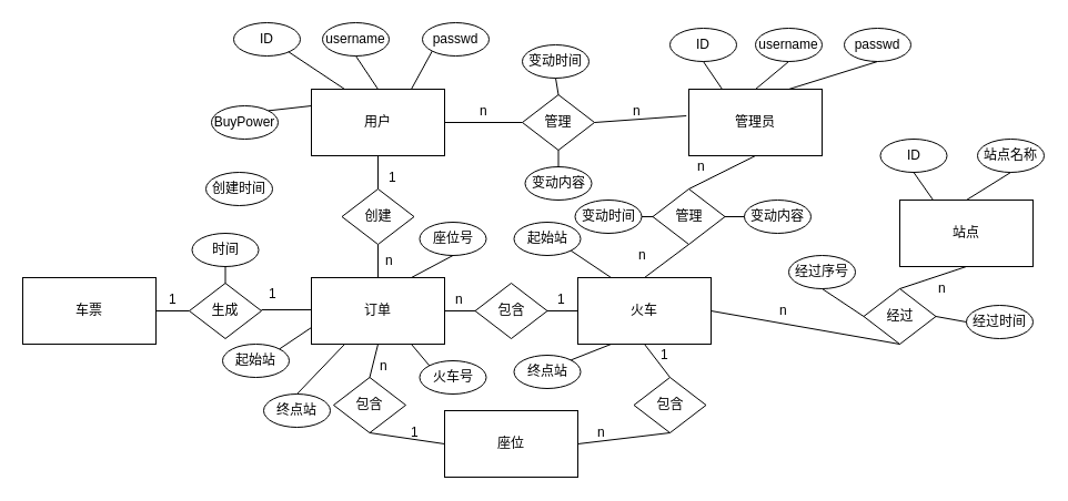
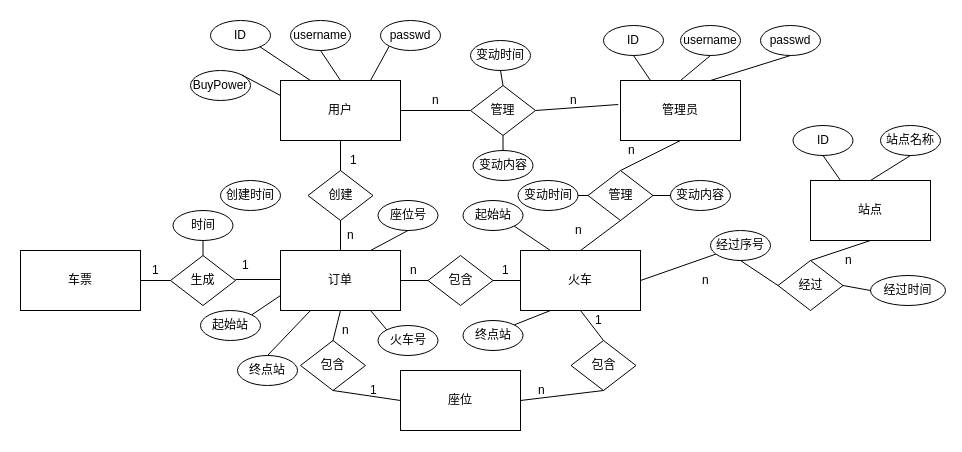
  <mxCell id="0" />
  <mxCell id="1" parent="0" />
  <mxCell id="2" value="用户" style="rounded=0;whiteSpace=wrap;html=1;" parent="1" vertex="1"><mxGeometry x="280" y="80" width="120" height="60" as="geometry" /></mxCell>
  <mxCell id="3" value="管理员" style="rounded=0;whiteSpace=wrap;html=1;" parent="1" vertex="1"><mxGeometry x="620" y="80" width="120" height="60" as="geometry" /></mxCell>
  <mxCell id="4" value="火车" style="rounded=0;whiteSpace=wrap;html=1;" parent="1" vertex="1"><mxGeometry x="520" y="250" width="120" height="60" as="geometry" /></mxCell>
  <mxCell id="5" value="订单" style="rounded=0;whiteSpace=wrap;html=1;" parent="1" vertex="1"><mxGeometry x="280" y="250" width="120" height="60" as="geometry" /></mxCell>
  <mxCell id="6" value="座位" style="rounded=0;whiteSpace=wrap;html=1;" parent="1" vertex="1"><mxGeometry x="400" y="370" width="120" height="60" as="geometry" /></mxCell>
  <mxCell id="7" value="站点" style="rounded=0;whiteSpace=wrap;html=1;" parent="1" vertex="1"><mxGeometry x="810" y="180" width="120" height="60" as="geometry" /></mxCell>
  <mxCell id="8" value="车票" style="rounded=0;whiteSpace=wrap;html=1;" parent="1" vertex="1"><mxGeometry x="20" y="250" width="120" height="60" as="geometry" /></mxCell>
  <mxCell id="9" value="" style="endArrow=none;html=1;exitX=0.25;exitY=0;exitDx=0;exitDy=0;" parent="1" source="2" edge="1"><mxGeometry width="50" height="50" relative="1" as="geometry"><mxPoint x="220" as="sourcePoint" y="10" /><mxPoint x="250" y="40" as="targetPoint" /></mxGeometry></mxCell>
  <mxCell id="10" value="ID" style="ellipse;whiteSpace=wrap;html=1;" parent="1" vertex="1"><mxGeometry x="210" y="20" width="60" height="30" as="geometry" /></mxCell>
  <mxCell id="11" value="username" style="ellipse;whiteSpace=wrap;html=1;" parent="1" vertex="1"><mxGeometry x="290" y="20" width="60" height="30" as="geometry" /></mxCell>
  <mxCell id="12" value="passwd" style="ellipse;whiteSpace=wrap;html=1;" parent="1" vertex="1"><mxGeometry x="380" y="20" width="60" height="30" as="geometry" /></mxCell>
- <mxCell id="13" value="BuyPower" style="ellipse;whiteSpace=wrap;html=1;" parent="1" vertex="1"><mxGeometry y="95" width="60" height="30" as="geometry" x="190" /></mxCell>
+ <mxCell id="13" value="BuyPower" style="ellipse;whiteSpace=wrap;html=1;" parent="1" vertex="1"><mxGeometry x="190" y="70" width="60" height="30" as="geometry" /></mxCell>
  <mxCell id="14" value="" style="endArrow=none;html=1;exitX=0;exitY=0.25;exitDx=0;exitDy=0;entryX=1;entryY=0;entryDx=0;entryDy=0;" parent="1" source="2" target="13" edge="1"><mxGeometry width="50" height="50" relative="1" as="geometry"><mxPoint x="320" y="90" as="sourcePoint" /><mxPoint x="260" y="50" as="targetPoint" /></mxGeometry></mxCell>
  <mxCell id="15" value="" style="endArrow=none;html=1;exitX=0.75;exitY=0;exitDx=0;exitDy=0;entryX=0;entryY=1;entryDx=0;entryDy=0;" parent="1" source="2" target="12" edge="1"><mxGeometry width="50" height="50" relative="1" as="geometry"><mxPoint x="330" y="100" as="sourcePoint" /><mxPoint x="270" y="60" as="targetPoint" /></mxGeometry></mxCell>
  <mxCell id="16" value="" style="endArrow=none;html=1;exitX=0.5;exitY=0;exitDx=0;exitDy=0;entryX=0.5;entryY=1;entryDx=0;entryDy=0;" parent="1" source="2" target="11" edge="1"><mxGeometry width="50" height="50" relative="1" as="geometry"><mxPoint x="340" y="110" as="sourcePoint" /><mxPoint x="280" y="70" as="targetPoint" /></mxGeometry></mxCell>
  <mxCell id="17" value="管理" style="rhombus;whiteSpace=wrap;html=1;" parent="1" vertex="1"><mxGeometry x="470" y="85" width="65" height="50" as="geometry" /></mxCell>
  <mxCell id="18" value="" style="endArrow=none;html=1;entryX=-0.019;entryY=0.4;entryDx=0;entryDy=0;entryPerimeter=0;exitX=1;exitY=0.5;exitDx=0;exitDy=0;" parent="1" source="17" target="3" edge="1"><mxGeometry width="50" height="50" relative="1" as="geometry"><mxPoint x="460" y="220" as="sourcePoint" /><mxPoint x="510" y="170" as="targetPoint" /></mxGeometry></mxCell>
  <mxCell id="19" value="" style="endArrow=none;html=1;entryX=0;entryY=0.5;entryDx=0;entryDy=0;exitX=1;exitY=0.5;exitDx=0;exitDy=0;" parent="1" source="2" target="17" edge="1"><mxGeometry width="50" height="50" relative="1" as="geometry"><mxPoint x="430" y="230" as="sourcePoint" /><mxPoint x="480" y="180" as="targetPoint" /></mxGeometry></mxCell>
  <mxCell id="20" value="n" style="text;html=1;resizable=0;points=[];autosize=1;align=left;verticalAlign=top;spacingTop=-4;" parent="1" vertex="1"><mxGeometry x="430" y="90" width="20" height="20" as="geometry" /></mxCell>
  <mxCell id="21" value="n" style="text;html=1;resizable=0;points=[];autosize=1;align=left;verticalAlign=top;spacingTop=-4;" parent="1" vertex="1"><mxGeometry x="567.5" y="90" width="20" height="20" as="geometry" /></mxCell>
  <mxCell id="22" value="变动内容" style="ellipse;whiteSpace=wrap;html=1;" parent="1" vertex="1"><mxGeometry x="472.5" y="150" width="60" height="30" as="geometry" /></mxCell>
  <mxCell id="23" value="变动时间" style="ellipse;whiteSpace=wrap;html=1;" parent="1" vertex="1"><mxGeometry x="470" y="40" width="60" height="30" as="geometry" /></mxCell>
  <mxCell id="24" value="" style="endArrow=none;html=1;entryX=0.5;entryY=1;entryDx=0;entryDy=0;exitX=0.5;exitY=0;exitDx=0;exitDy=0;" parent="1" source="22" target="17" edge="1"><mxGeometry width="50" height="50" relative="1" as="geometry"><mxPoint x="360" y="210" as="sourcePoint" /><mxPoint x="410" y="160" as="targetPoint" /></mxGeometry></mxCell>
  <mxCell id="25" value="" style="endArrow=none;html=1;entryX=0.5;entryY=1;entryDx=0;entryDy=0;exitX=0.5;exitY=0;exitDx=0;exitDy=0;" parent="1" source="17" target="23" edge="1"><mxGeometry width="50" height="50" relative="1" as="geometry"><mxPoint x="400" y="210" as="sourcePoint" /><mxPoint x="450" y="160" as="targetPoint" /></mxGeometry></mxCell>
  <mxCell id="26" value="username" style="ellipse;whiteSpace=wrap;html=1;" parent="1" vertex="1"><mxGeometry x="680" y="25" width="60" height="30" as="geometry" /></mxCell>
  <mxCell id="27" value="passwd" style="ellipse;whiteSpace=wrap;html=1;" parent="1" vertex="1"><mxGeometry x="760" y="25" width="60" height="30" as="geometry" /></mxCell>
  <mxCell id="28" value="ID" style="ellipse;whiteSpace=wrap;html=1;" parent="1" vertex="1"><mxGeometry x="603" y="25" width="60" height="30" as="geometry" /></mxCell>
  <mxCell id="29" value="" style="endArrow=none;html=1;entryX=0.5;entryY=1;entryDx=0;entryDy=0;exitX=0.25;exitY=0;exitDx=0;exitDy=0;" parent="1" source="3" target="28" edge="1"><mxGeometry width="50" height="50" relative="1" as="geometry"><mxPoint x="590" y="230" as="sourcePoint" /><mxPoint x="640" y="180" as="targetPoint" /></mxGeometry></mxCell>
  <mxCell id="30" value="" style="endArrow=none;html=1;entryX=0.5;entryY=1;entryDx=0;entryDy=0;exitX=0.5;exitY=0;exitDx=0;exitDy=0;" parent="1" source="3" target="26" edge="1"><mxGeometry width="50" height="50" relative="1" as="geometry"><mxPoint x="600" y="210" as="sourcePoint" /><mxPoint x="650" y="160" as="targetPoint" /></mxGeometry></mxCell>
  <mxCell id="31" value="" style="endArrow=none;html=1;entryX=0.5;entryY=1;entryDx=0;entryDy=0;exitX=0.75;exitY=0;exitDx=0;exitDy=0;" parent="1" source="3" target="27" edge="1"><mxGeometry width="50" height="50" relative="1" as="geometry"><mxPoint x="610" y="210" as="sourcePoint" /><mxPoint x="660" y="160" as="targetPoint" /></mxGeometry></mxCell>
  <mxCell id="32" value="生成" style="rhombus;whiteSpace=wrap;html=1;" parent="1" vertex="1"><mxGeometry x="170" y="255" width="65" height="50" as="geometry" /></mxCell>
  <mxCell id="33" value="" style="endArrow=none;html=1;entryX=0;entryY=0.5;entryDx=0;entryDy=0;exitX=1;exitY=0.5;exitDx=0;exitDy=0;" parent="1" edge="1"><mxGeometry width="50" height="50" relative="1" as="geometry"><mxPoint x="235" y="279" as="sourcePoint" /><mxPoint x="280" y="279" as="targetPoint" /></mxGeometry></mxCell>
  <mxCell id="34" value="1" style="text;html=1;resizable=0;points=[];autosize=1;align=left;verticalAlign=top;spacingTop=-4;" parent="1" vertex="1"><mxGeometry x="240" y="255" width="20" height="20" as="geometry" /></mxCell>
  <mxCell id="35" value="" style="endArrow=none;html=1;entryX=0;entryY=0.5;entryDx=0;entryDy=0;exitX=1;exitY=0.5;exitDx=0;exitDy=0;" parent="1" source="8" target="32" edge="1"><mxGeometry width="50" height="50" relative="1" as="geometry"><mxPoint x="80" y="390" as="sourcePoint" /><mxPoint x="130" y="340" as="targetPoint" /></mxGeometry></mxCell>
  <mxCell id="36" value="1" style="text;html=1;resizable=0;points=[];autosize=1;align=left;verticalAlign=top;spacingTop=-4;" parent="1" vertex="1"><mxGeometry x="150" y="260" width="20" height="20" as="geometry" /></mxCell>
  <mxCell id="37" value="时间" style="ellipse;whiteSpace=wrap;html=1;" parent="1" vertex="1"><mxGeometry x="172.5" y="210" width="60" height="30" as="geometry" /></mxCell>
  <mxCell id="38" value="" style="endArrow=none;html=1;entryX=0.5;entryY=1;entryDx=0;entryDy=0;exitX=0.5;exitY=0;exitDx=0;exitDy=0;" parent="1" source="32" target="37" edge="1"><mxGeometry width="50" height="50" relative="1" as="geometry"><mxPoint x="170" y="380" as="sourcePoint" /><mxPoint x="220" y="330" as="targetPoint" /></mxGeometry></mxCell>
  <mxCell id="39" value="创建" style="rhombus;whiteSpace=wrap;html=1;" parent="1" vertex="1"><mxGeometry x="307.5" y="170" width="65" height="50" as="geometry" /></mxCell>
  <mxCell id="40" value="包含" style="rhombus;whiteSpace=wrap;html=1;" parent="1" vertex="1"><mxGeometry x="427.5" y="255" width="65" height="50" as="geometry" /></mxCell>
  <mxCell id="41" value="包含" style="rhombus;whiteSpace=wrap;html=1;" parent="1" vertex="1"><mxGeometry x="570.5" y="340" width="65" height="50" as="geometry" /></mxCell>
  <mxCell id="42" value="包含" style="rhombus;whiteSpace=wrap;html=1;" parent="1" vertex="1"><mxGeometry x="300" y="340" width="65" height="50" as="geometry" /></mxCell>
  <mxCell id="43" value="管理" style="rhombus;whiteSpace=wrap;html=1;" parent="1" vertex="1"><mxGeometry x="587.5" y="170" width="65" height="50" as="geometry" /></mxCell>
  <mxCell id="44" value="经过" style="rhombus;whiteSpace=wrap;html=1;" parent="1" vertex="1"><mxGeometry x="777.5" y="260" width="65" height="50" as="geometry" /></mxCell>
  <mxCell id="45" value="" style="endArrow=none;html=1;entryX=0.5;entryY=0;entryDx=0;entryDy=0;exitX=0.5;exitY=1;exitDx=0;exitDy=0;" parent="1" source="39" target="5" edge="1"><mxGeometry width="50" height="50" relative="1" as="geometry"><mxPoint x="150" y="400" as="sourcePoint" /><mxPoint x="200" y="350" as="targetPoint" /></mxGeometry></mxCell>
  <mxCell id="46" value="" style="endArrow=none;html=1;entryX=0.5;entryY=1;entryDx=0;entryDy=0;exitX=0.5;exitY=0;exitDx=0;exitDy=0;" parent="1" source="39" target="2" edge="1"><mxGeometry width="50" height="50" relative="1" as="geometry"><mxPoint x="230" y="380" as="sourcePoint" /><mxPoint x="280" y="330" as="targetPoint" /></mxGeometry></mxCell>
  <mxCell id="47" value="" style="endArrow=none;html=1;entryX=0;entryY=0.5;entryDx=0;entryDy=0;exitX=0.5;exitY=1;exitDx=0;exitDy=0;" parent="1" source="42" target="6" edge="1"><mxGeometry width="50" height="50" relative="1" as="geometry"><mxPoint x="290" y="490" as="sourcePoint" /><mxPoint x="340" y="440" as="targetPoint" /></mxGeometry></mxCell>
  <mxCell id="48" value="" style="endArrow=none;html=1;entryX=0.5;entryY=1;entryDx=0;entryDy=0;exitX=0.5;exitY=0;exitDx=0;exitDy=0;" parent="1" source="42" target="5" edge="1"><mxGeometry width="50" height="50" relative="1" as="geometry"><mxPoint x="280" y="470" as="sourcePoint" /><mxPoint x="330" y="420" as="targetPoint" /></mxGeometry></mxCell>
  <mxCell id="49" value="" style="endArrow=none;html=1;entryX=0;entryY=0.5;entryDx=0;entryDy=0;exitX=1;exitY=0.5;exitDx=0;exitDy=0;" parent="1" source="5" target="40" edge="1"><mxGeometry width="50" height="50" relative="1" as="geometry"><mxPoint x="340" y="490" as="sourcePoint" /><mxPoint x="390" y="440" as="targetPoint" /></mxGeometry></mxCell>
  <mxCell id="50" value="" style="endArrow=none;html=1;entryX=0;entryY=0.5;entryDx=0;entryDy=0;exitX=1;exitY=0.5;exitDx=0;exitDy=0;" parent="1" source="40" target="4" edge="1"><mxGeometry width="50" height="50" relative="1" as="geometry"><mxPoint x="580" y="460" as="sourcePoint" /><mxPoint x="630" y="410" as="targetPoint" /></mxGeometry></mxCell>
  <mxCell id="51" value="" style="endArrow=none;html=1;entryX=0.5;entryY=1;entryDx=0;entryDy=0;exitX=0.5;exitY=0;exitDx=0;exitDy=0;" parent="1" source="41" target="4" edge="1"><mxGeometry width="50" height="50" relative="1" as="geometry"><mxPoint x="550" y="480" as="sourcePoint" /><mxPoint x="600" y="430" as="targetPoint" /></mxGeometry></mxCell>
  <mxCell id="52" value="" style="endArrow=none;html=1;entryX=0.5;entryY=1;entryDx=0;entryDy=0;exitX=1;exitY=0.5;exitDx=0;exitDy=0;" parent="1" source="6" target="41" edge="1"><mxGeometry width="50" height="50" relative="1" as="geometry"><mxPoint x="550" y="480" as="sourcePoint" /><mxPoint x="600" y="430" as="targetPoint" /></mxGeometry></mxCell>
  <mxCell id="53" value="" style="endArrow=none;html=1;entryX=0.5;entryY=1;entryDx=0;entryDy=0;exitX=0.5;exitY=0;exitDx=0;exitDy=0;" parent="1" source="44" target="7" edge="1"><mxGeometry width="50" height="50" relative="1" as="geometry"><mxPoint x="770" y="470" as="sourcePoint" /><mxPoint x="820" y="420" as="targetPoint" /></mxGeometry></mxCell>
- <mxCell id="54" value="" style="endArrow=none;html=1;entryX=0.5;entryY=1;entryDx=0;entryDy=0;exitX=1;exitY=0.5;exitDx=0;exitDy=0;" parent="1" source="4" target="44" edge="1"><mxGeometry width="50" height="50" relative="1" as="geometry"><mxPoint x="680" y="440" as="sourcePoint" /><mxPoint x="730" y="390" as="targetPoint" /></mxGeometry></mxCell>
+ <mxCell id="54" value="" style="endArrow=none;html=1;exitX=1;exitY=0.5;exitDx=0;exitDy=0;" parent="1" source="4" target="88" edge="1"><mxGeometry width="50" height="50" relative="1" as="geometry"><mxPoint x="680" y="440" as="sourcePoint" /><mxPoint x="730" y="390" as="targetPoint" /></mxGeometry></mxCell>
  <mxCell id="55" value="" style="endArrow=none;html=1;entryX=0.5;entryY=1;entryDx=0;entryDy=0;exitX=0.5;exitY=0;exitDx=0;exitDy=0;" parent="1" source="43" target="3" edge="1"><mxGeometry width="50" height="50" relative="1" as="geometry"><mxPoint x="700" y="210" as="sourcePoint" /><mxPoint x="750" y="160" as="targetPoint" /></mxGeometry></mxCell>
  <mxCell id="56" value="" style="endArrow=none;html=1;entryX=0.5;entryY=1;entryDx=0;entryDy=0;exitX=0.5;exitY=0;exitDx=0;exitDy=0;" parent="1" source="4" target="43" edge="1"><mxGeometry width="50" height="50" relative="1" as="geometry"><mxPoint x="720" y="250" as="sourcePoint" /><mxPoint x="770" y="200" as="targetPoint" /></mxGeometry></mxCell>
  <mxCell id="57" value="火车号" style="ellipse;whiteSpace=wrap;html=1;" parent="1" vertex="1"><mxGeometry x="377.5" y="325" width="60" height="30" as="geometry" /></mxCell>
  <mxCell id="58" value="终点站" style="ellipse;whiteSpace=wrap;html=1;" parent="1" vertex="1"><mxGeometry x="237" y="355" width="60" height="30" as="geometry" /></mxCell>
  <mxCell id="59" value="起始站" style="ellipse;whiteSpace=wrap;html=1;" parent="1" vertex="1"><mxGeometry x="200" y="310" width="60" height="30" as="geometry" /></mxCell>
- <mxCell id="60" value="创建时间" style="ellipse;whiteSpace=wrap;html=1;" parent="1" vertex="1"><mxGeometry x="185" y="155" width="60" height="30" as="geometry" /></mxCell>
+ <mxCell id="60" value="创建时间" style="ellipse;whiteSpace=wrap;html=1;" parent="1" vertex="1"><mxGeometry x="220" y="180" width="60" height="30" as="geometry" /></mxCell>
  <mxCell id="61" value="1" style="text;html=1;resizable=0;points=[];autosize=1;align=left;verticalAlign=top;spacingTop=-4;" parent="1" vertex="1"><mxGeometry x="348" y="150" width="20" height="20" as="geometry" /></mxCell>
  <mxCell id="62" value="n" style="text;html=1;resizable=0;points=[];autosize=1;align=left;verticalAlign=top;spacingTop=-4;" parent="1" vertex="1"><mxGeometry x="345" y="225" width="20" height="20" as="geometry" /></mxCell>
  <mxCell id="63" value="n" style="text;html=1;resizable=0;points=[];autosize=1;align=left;verticalAlign=top;spacingTop=-4;" parent="1" vertex="1"><mxGeometry x="340" y="320" width="20" height="20" as="geometry" /></mxCell>
  <mxCell id="64" value="1" style="text;html=1;resizable=0;points=[];autosize=1;align=left;verticalAlign=top;spacingTop=-4;" parent="1" vertex="1"><mxGeometry x="368" y="380" width="20" height="20" as="geometry" /></mxCell>
  <mxCell id="65" value="n" style="text;html=1;resizable=0;points=[];autosize=1;align=left;verticalAlign=top;spacingTop=-4;" parent="1" vertex="1"><mxGeometry x="407.5" y="260" width="20" height="20" as="geometry" /></mxCell>
  <mxCell id="66" value="1" style="text;html=1;resizable=0;points=[];autosize=1;align=left;verticalAlign=top;spacingTop=-4;" parent="1" vertex="1"><mxGeometry x="500" y="260" width="20" height="20" as="geometry" /></mxCell>
  <mxCell id="67" value="1" style="text;html=1;resizable=0;points=[];autosize=1;align=left;verticalAlign=top;spacingTop=-4;" parent="1" vertex="1"><mxGeometry x="593" y="310" width="20" height="20" as="geometry" /></mxCell>
  <mxCell id="68" value="n" style="text;html=1;resizable=0;points=[];autosize=1;align=left;verticalAlign=top;spacingTop=-4;" parent="1" vertex="1"><mxGeometry x="535.5" y="380" width="20" height="20" as="geometry" /></mxCell>
  <mxCell id="69" value="n" style="text;html=1;resizable=0;points=[];autosize=1;align=left;verticalAlign=top;spacingTop=-4;" parent="1" vertex="1"><mxGeometry x="625.5" y="140" width="20" height="20" as="geometry" /></mxCell>
  <mxCell id="70" value="n" style="text;html=1;resizable=0;points=[];autosize=1;align=left;verticalAlign=top;spacingTop=-4;" parent="1" vertex="1"><mxGeometry x="573" y="220" width="20" height="20" as="geometry" /></mxCell>
  <mxCell id="71" value="n" style="text;html=1;resizable=0;points=[];autosize=1;align=left;verticalAlign=top;spacingTop=-4;" parent="1" vertex="1"><mxGeometry x="700" y="270" width="20" height="20" as="geometry" /></mxCell>
  <mxCell id="72" value="n" style="text;html=1;resizable=0;points=[];autosize=1;align=left;verticalAlign=top;spacingTop=-4;" parent="1" vertex="1"><mxGeometry x="842.5" y="250" width="20" height="20" as="geometry" /></mxCell>
  <mxCell id="73" value="" style="endArrow=none;html=1;entryX=0;entryY=0.75;entryDx=0;entryDy=0;exitX=1;exitY=0;exitDx=0;exitDy=0;" parent="1" source="59" target="5" edge="1"><mxGeometry width="50" height="50" relative="1" as="geometry"><mxPoint x="200" y="400" as="sourcePoint" /><mxPoint x="250" y="350" as="targetPoint" /></mxGeometry></mxCell>
  <mxCell id="74" value="" style="endArrow=none;html=1;entryX=0.25;entryY=1;entryDx=0;entryDy=0;exitX=0.5;exitY=0;exitDx=0;exitDy=0;" parent="1" source="58" target="5" edge="1"><mxGeometry width="50" height="50" relative="1" as="geometry"><mxPoint y="450" as="sourcePoint" x="190" /><mxPoint x="240" y="400" as="targetPoint" /></mxGeometry></mxCell>
  <mxCell id="75" value="" style="endArrow=none;html=1;entryX=0.75;entryY=1;entryDx=0;entryDy=0;exitX=0;exitY=0;exitDx=0;exitDy=0;" parent="1" source="57" target="5" edge="1"><mxGeometry width="50" height="50" relative="1" as="geometry"><mxPoint x="250" y="460" as="sourcePoint" /><mxPoint x="300" y="410" as="targetPoint" /></mxGeometry></mxCell>
  <mxCell id="76" value="ID" style="ellipse;whiteSpace=wrap;html=1;" parent="1" vertex="1"><mxGeometry x="792.5" y="125" width="60" height="30" as="geometry" /></mxCell>
  <mxCell id="77" value="座位号" style="ellipse;whiteSpace=wrap;html=1;" parent="1" vertex="1"><mxGeometry x="377.5" y="200" width="60" height="30" as="geometry" /></mxCell>
  <mxCell id="78" value="" style="endArrow=none;html=1;entryX=0.5;entryY=1;entryDx=0;entryDy=0;exitX=0.75;exitY=0;exitDx=0;exitDy=0;" parent="1" source="5" target="77" edge="1"><mxGeometry width="50" height="50" relative="1" as="geometry"><mxPoint x="280" y="460" as="sourcePoint" /><mxPoint x="330" y="410" as="targetPoint" /></mxGeometry></mxCell>
  <mxCell id="79" value="终点站" style="ellipse;whiteSpace=wrap;html=1;" parent="1" vertex="1"><mxGeometry x="462.5" y="320" width="60" height="30" as="geometry" /></mxCell>
  <mxCell id="80" value="起始站" style="ellipse;whiteSpace=wrap;html=1;" parent="1" vertex="1"><mxGeometry x="462.5" y="200" width="60" height="30" as="geometry" /></mxCell>
  <mxCell id="81" value="" style="endArrow=none;html=1;exitX=0.25;exitY=0;exitDx=0;exitDy=0;entryX=1;entryY=1;entryDx=0;entryDy=0;" parent="1" source="4" target="80" edge="1"><mxGeometry width="50" height="50" relative="1" as="geometry"><mxPoint x="540" y="190" as="sourcePoint" /><mxPoint x="590" y="140" as="targetPoint" /></mxGeometry></mxCell>
  <mxCell id="82" value="" style="endArrow=none;html=1;entryX=0.25;entryY=1;entryDx=0;entryDy=0;exitX=1;exitY=0;exitDx=0;exitDy=0;" parent="1" source="79" target="4" edge="1"><mxGeometry width="50" height="50" relative="1" as="geometry"><mxPoint x="630" y="480" as="sourcePoint" /><mxPoint x="680" y="430" as="targetPoint" /></mxGeometry></mxCell>
  <mxCell id="83" value="" style="endArrow=none;html=1;entryX=0.5;entryY=1;entryDx=0;entryDy=0;exitX=0.25;exitY=0;exitDx=0;exitDy=0;" parent="1" source="7" target="76" edge="1"><mxGeometry width="50" height="50" relative="1" as="geometry"><mxPoint x="670" y="220" as="sourcePoint" /><mxPoint x="720" y="170" as="targetPoint" /></mxGeometry></mxCell>
  <mxCell id="84" value="站点名称" style="ellipse;whiteSpace=wrap;html=1;" parent="1" vertex="1"><mxGeometry x="880" y="125" width="60" height="30" as="geometry" /></mxCell>
  <mxCell id="85" value="" style="endArrow=none;html=1;entryX=0.5;entryY=1;entryDx=0;entryDy=0;exitX=0.5;exitY=0;exitDx=0;exitDy=0;" parent="1" source="7" target="84" edge="1"><mxGeometry width="50" height="50" relative="1" as="geometry"><mxPoint x="910" y="330" as="sourcePoint" /><mxPoint x="960" y="280" as="targetPoint" /></mxGeometry></mxCell>
- <mxCell id="86" value="经过时间" style="ellipse;whiteSpace=wrap;html=1;" parent="1" vertex="1"><mxGeometry x="870" y="275" width="60" height="30" as="geometry" /></mxCell>
+ <mxCell id="86" value="经过时间" style="ellipse;whiteSpace=wrap;html=1;" parent="1" vertex="1"><mxGeometry x="870" y="275" width="75" height="30" as="geometry" /></mxCell>
  <mxCell id="87" value="" style="endArrow=none;html=1;entryX=0;entryY=0.5;entryDx=0;entryDy=0;exitX=1;exitY=0.5;exitDx=0;exitDy=0;" parent="1" source="44" target="86" edge="1"><mxGeometry width="50" height="50" relative="1" as="geometry"><mxPoint x="800" y="370" as="sourcePoint" /><mxPoint x="850" y="320" as="targetPoint" /></mxGeometry></mxCell>
  <mxCell id="88" value="经过序号" style="ellipse;whiteSpace=wrap;html=1;" parent="1" vertex="1"><mxGeometry x="710" y="230" width="60" height="30" as="geometry" /></mxCell>
  <mxCell id="89" value="" style="endArrow=none;html=1;entryX=0;entryY=0.5;entryDx=0;entryDy=0;exitX=0.5;exitY=1;exitDx=0;exitDy=0;" parent="1" source="88" target="44" edge="1"><mxGeometry width="50" height="50" relative="1" as="geometry"><mxPoint x="720" y="380" as="sourcePoint" /><mxPoint x="770" y="330" as="targetPoint" /></mxGeometry></mxCell>
  <mxCell id="90" value="变动时间" style="ellipse;whiteSpace=wrap;html=1;" parent="1" vertex="1"><mxGeometry x="517.5" y="180" width="60" height="30" as="geometry" /></mxCell>
  <mxCell id="91" value="变动内容" style="ellipse;whiteSpace=wrap;html=1;" parent="1" vertex="1"><mxGeometry x="670" y="180" width="60" height="30" as="geometry" /></mxCell>
  <mxCell id="92" value="" style="endArrow=none;html=1;exitX=1;exitY=0.5;exitDx=0;exitDy=0;entryX=0;entryY=0.5;entryDx=0;entryDy=0;" parent="1" source="43" target="91" edge="1"><mxGeometry width="50" height="50" relative="1" as="geometry"><mxPoint x="740" y="180" as="sourcePoint" /><mxPoint x="790" y="130" as="targetPoint" /></mxGeometry></mxCell>
  <mxCell id="93" value="" style="endArrow=none;html=1;exitX=0;exitY=0.5;exitDx=0;exitDy=0;entryX=1;entryY=0.5;entryDx=0;entryDy=0;" parent="1" source="43" target="90" edge="1"><mxGeometry width="50" height="50" relative="1" as="geometry"><mxPoint x="740" y="180" as="sourcePoint" /><mxPoint x="790" y="130" as="targetPoint" /></mxGeometry></mxCell>
